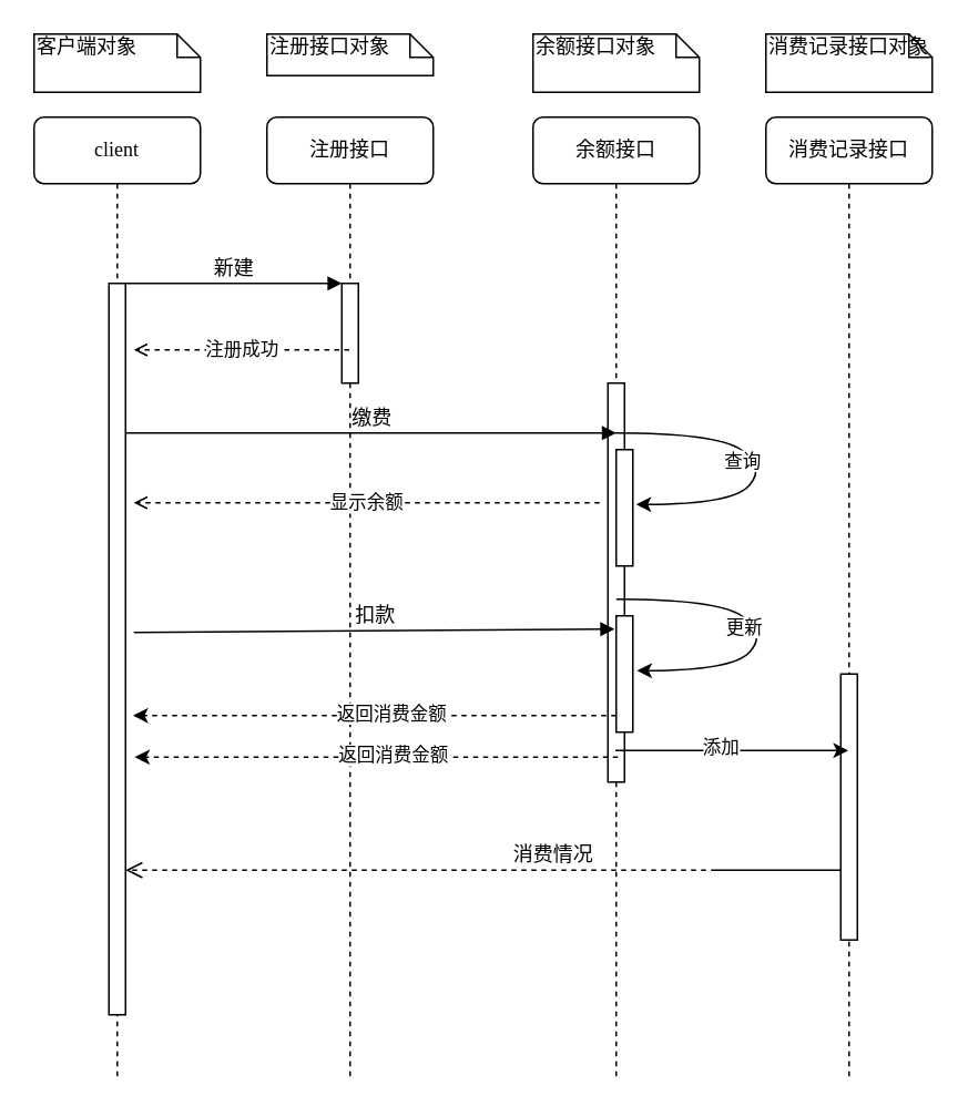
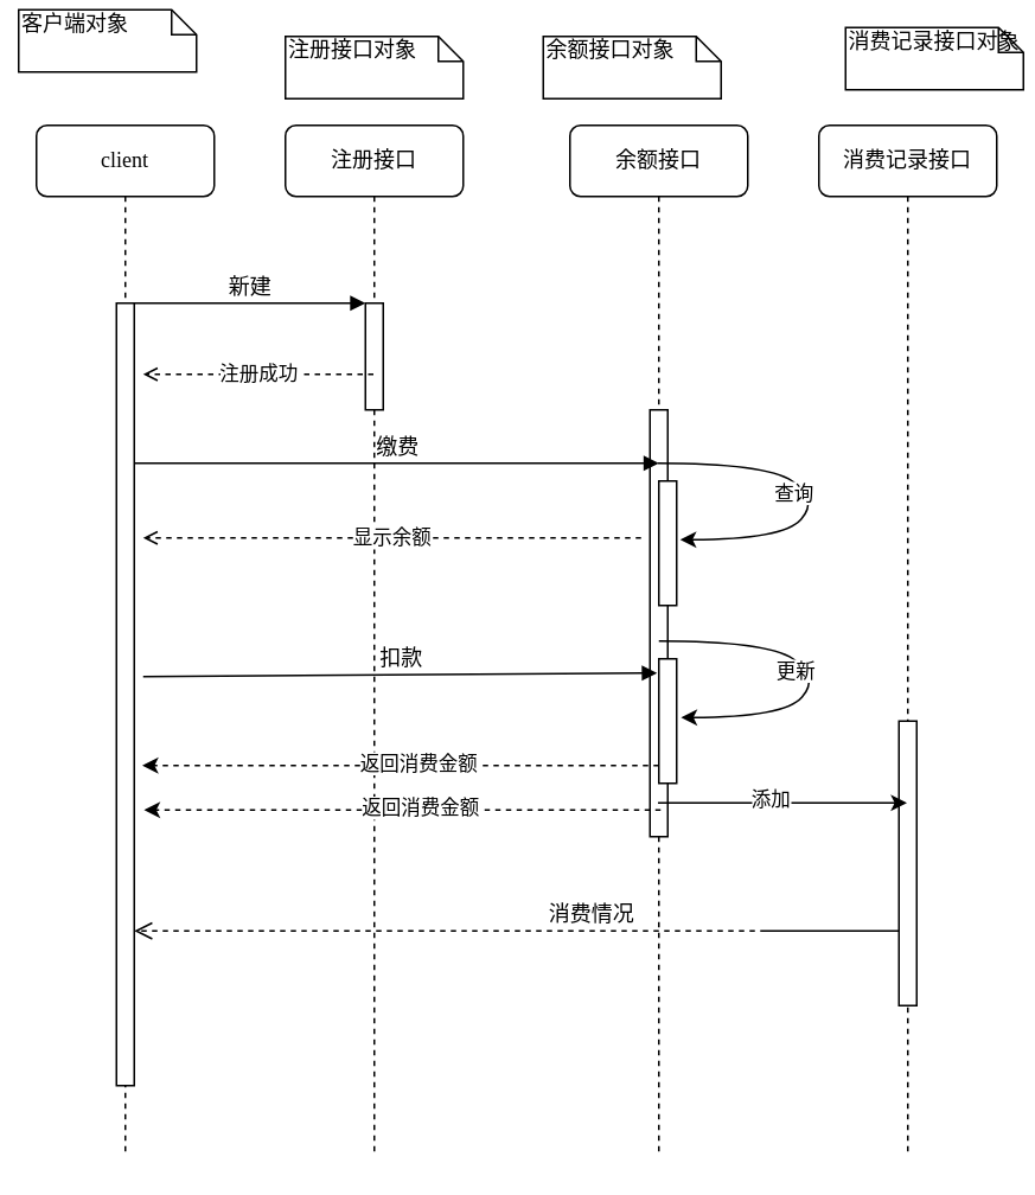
  <mxCell id="0" />
  <mxCell id="1" parent="0" />
  <mxCell id="2" value="注册接口" style="shape=umlLifeline;perimeter=lifelinePerimeter;whiteSpace=wrap;html=1;container=1;collapsible=0;recursiveResize=0;outlineConnect=0;rounded=1;shadow=0;comic=0;labelBackgroundColor=none;strokeWidth=1;fontFamily=Verdana;fontSize=12;align=center;" parent="1" vertex="1"><mxGeometry x="160" y="70" width="100" height="580" as="geometry" /></mxCell>
  <mxCell id="3" value="" style="html=1;points=[];perimeter=orthogonalPerimeter;rounded=0;shadow=0;comic=0;labelBackgroundColor=none;strokeWidth=1;fontFamily=Verdana;fontSize=12;align=center;" parent="2" vertex="1"><mxGeometry x="45" y="100" width="10" height="60" as="geometry" /></mxCell>
  <mxCell id="4" value="余额接口" style="shape=umlLifeline;perimeter=lifelinePerimeter;whiteSpace=wrap;html=1;container=1;collapsible=0;recursiveResize=0;outlineConnect=0;rounded=1;shadow=0;comic=0;labelBackgroundColor=none;strokeWidth=1;fontFamily=Verdana;fontSize=12;align=center;" parent="1" vertex="1"><mxGeometry x="320" y="70" width="100" height="580" as="geometry" /></mxCell>
  <mxCell id="5" value="" style="html=1;points=[];perimeter=orthogonalPerimeter;rounded=0;shadow=0;comic=0;labelBackgroundColor=none;strokeWidth=1;fontFamily=Verdana;fontSize=12;align=center;" parent="4" vertex="1"><mxGeometry x="45" y="160" width="10" height="240" as="geometry" /></mxCell>
  <mxCell id="6" value="消费记录接口" style="shape=umlLifeline;perimeter=lifelinePerimeter;whiteSpace=wrap;html=1;container=1;collapsible=0;recursiveResize=0;outlineConnect=0;rounded=1;shadow=0;comic=0;labelBackgroundColor=none;strokeWidth=1;fontFamily=Verdana;fontSize=12;align=center;" parent="1" vertex="1"><mxGeometry x="460" y="70" width="100" height="580" as="geometry" /></mxCell>
  <mxCell id="7" value="" style="html=1;points=[];perimeter=orthogonalPerimeter;rounded=0;shadow=0;comic=0;labelBackgroundColor=none;strokeWidth=1;fontFamily=Verdana;fontSize=12;align=center;" parent="6" vertex="1"><mxGeometry x="45" y="335" width="10" height="160" as="geometry" /></mxCell>
  <mxCell id="8" value="client" style="shape=umlLifeline;perimeter=lifelinePerimeter;whiteSpace=wrap;html=1;container=1;collapsible=0;recursiveResize=0;outlineConnect=0;rounded=1;shadow=0;comic=0;labelBackgroundColor=none;strokeWidth=1;fontFamily=Verdana;fontSize=12;align=center;" parent="1" vertex="1"><mxGeometry x="20" y="70" width="100" height="580" as="geometry" /></mxCell>
  <mxCell id="9" value="" style="html=1;points=[];perimeter=orthogonalPerimeter;rounded=0;shadow=0;comic=0;labelBackgroundColor=none;strokeWidth=1;fontFamily=Verdana;fontSize=12;align=center;" parent="8" vertex="1"><mxGeometry x="45" y="100" width="10" height="440" as="geometry" /></mxCell>
  <mxCell id="10" value="消费情况" style="html=1;verticalAlign=bottom;endArrow=open;dashed=1;endSize=8;labelBackgroundColor=none;fontFamily=Verdana;fontSize=12;edgeStyle=elbowEdgeStyle;elbow=vertical;" parent="1" edge="1"><mxGeometry relative="1" as="geometry"><mxPoint x="75" y="523" as="targetPoint" /><Array as="points"><mxPoint x="510" y="523" /></Array><mxPoint x="430" y="523" as="sourcePoint" /></mxGeometry></mxCell>
  <mxCell id="11" value="新建" style="html=1;verticalAlign=bottom;endArrow=block;entryX=0;entryY=0;labelBackgroundColor=none;fontFamily=Verdana;fontSize=12;edgeStyle=elbowEdgeStyle;elbow=vertical;" parent="1" source="9" target="3" edge="1"><mxGeometry relative="1" as="geometry"><mxPoint x="140" y="180" as="sourcePoint" /></mxGeometry></mxCell>
  <mxCell id="12" value="缴费" style="html=1;verticalAlign=bottom;endArrow=block;labelBackgroundColor=none;fontFamily=Verdana;fontSize=12;edgeStyle=elbowEdgeStyle;elbow=vertical;" parent="1" source="9" edge="1"><mxGeometry relative="1" as="geometry"><mxPoint x="290" y="190" as="sourcePoint" /><mxPoint x="370" y="260" as="targetPoint" /><Array as="points"><mxPoint x="260" y="260" /><mxPoint x="300" y="240" /><mxPoint x="140" y="330" /><mxPoint x="240" y="330" /></Array></mxGeometry></mxCell>
  <mxCell id="13" value="" style="html=1;points=[];perimeter=orthogonalPerimeter;rounded=0;shadow=0;comic=0;labelBackgroundColor=none;strokeWidth=1;fontFamily=Verdana;fontSize=12;align=center;" parent="1" vertex="1"><mxGeometry x="370" y="270" width="10" height="70" as="geometry" /></mxCell>
- <mxCell id="14" value="客户端对象" style="shape=note;whiteSpace=wrap;html=1;size=14;verticalAlign=top;align=left;spacingTop=-6;rounded=0;shadow=0;comic=0;labelBackgroundColor=none;strokeWidth=1;fontFamily=Verdana;fontSize=12" parent="1" vertex="1"><mxGeometry x="20" y="20" width="100" height="35" as="geometry" /></mxCell>
- <mxCell id="15" value="注册接口对象" style="shape=note;whiteSpace=wrap;html=1;size=14;verticalAlign=top;align=left;spacingTop=-6;rounded=0;shadow=0;comic=0;labelBackgroundColor=none;strokeWidth=1;fontFamily=Verdana;fontSize=12" parent="1" vertex="1"><mxGeometry x="160" y="20" width="100" height="25" as="geometry" /></mxCell>
- <mxCell id="16" value="余额接口对象" style="shape=note;whiteSpace=wrap;html=1;size=14;verticalAlign=top;align=left;spacingTop=-6;rounded=0;shadow=0;comic=0;labelBackgroundColor=none;strokeWidth=1;fontFamily=Verdana;fontSize=12" parent="1" vertex="1"><mxGeometry x="320" y="20" width="100" height="35" as="geometry" /></mxCell>
- <mxCell id="17" value="消费记录接口对象" style="shape=note;whiteSpace=wrap;html=1;size=14;verticalAlign=top;align=left;spacingTop=-6;rounded=0;shadow=0;comic=0;labelBackgroundColor=none;strokeWidth=1;fontFamily=Verdana;fontSize=12" parent="1" vertex="1"><mxGeometry x="460" y="20" width="100" height="35" as="geometry" /></mxCell>
+ <mxCell id="14" value="客户端对象" style="shape=note;whiteSpace=wrap;html=1;size=14;verticalAlign=top;align=left;spacingTop=-6;rounded=0;shadow=0;comic=0;labelBackgroundColor=none;strokeWidth=1;fontFamily=Verdana;fontSize=12" parent="1" vertex="1"><mxGeometry x="10" y="5" width="100" height="35" as="geometry" /></mxCell>
+ <mxCell id="15" value="注册接口对象" style="shape=note;whiteSpace=wrap;html=1;size=14;verticalAlign=top;align=left;spacingTop=-6;rounded=0;shadow=0;comic=0;labelBackgroundColor=none;strokeWidth=1;fontFamily=Verdana;fontSize=12" parent="1" vertex="1"><mxGeometry x="160" y="20" width="100" height="35" as="geometry" /></mxCell>
+ <mxCell id="16" value="余额接口对象" style="shape=note;whiteSpace=wrap;html=1;size=14;verticalAlign=top;align=left;spacingTop=-6;rounded=0;shadow=0;comic=0;labelBackgroundColor=none;strokeWidth=1;fontFamily=Verdana;fontSize=12" parent="1" vertex="1"><mxGeometry x="305" y="20" width="100" height="35" as="geometry" /></mxCell>
+ <mxCell id="17" value="消费记录接口对象" style="shape=note;whiteSpace=wrap;html=1;size=14;verticalAlign=top;align=left;spacingTop=-6;rounded=0;shadow=0;comic=0;labelBackgroundColor=none;strokeWidth=1;fontFamily=Verdana;fontSize=12" parent="1" vertex="1"><mxGeometry x="475" y="15" width="100" height="35" as="geometry" /></mxCell>
  <mxCell id="18" value="显示余额" style="edgeStyle=orthogonalEdgeStyle;rounded=0;orthogonalLoop=1;jettySize=auto;html=1;dashed=1;endArrow=open;endFill=0;" edge="1" parent="1"><mxGeometry relative="1" as="geometry"><mxPoint x="360" y="302" as="sourcePoint" /><mxPoint x="80" y="302" as="targetPoint" /><Array as="points"><mxPoint x="360" y="302" /><mxPoint x="80" y="302" /></Array></mxGeometry></mxCell>
  <mxCell id="19" value="注册成功" style="edgeStyle=orthogonalEdgeStyle;rounded=0;orthogonalLoop=1;jettySize=auto;html=1;dashed=1;endArrow=open;endFill=0;" edge="1" parent="1" source="2"><mxGeometry relative="1" as="geometry"><mxPoint x="200" y="210" as="sourcePoint" /><mxPoint x="80" y="210" as="targetPoint" /><Array as="points"><mxPoint x="170" y="210" /><mxPoint x="170" y="210" /></Array></mxGeometry></mxCell>
  <mxCell id="20" value="扣款" style="html=1;verticalAlign=bottom;endArrow=block;labelBackgroundColor=none;fontFamily=Verdana;fontSize=12;entryX=-0.1;entryY=0.957;entryDx=0;entryDy=0;entryPerimeter=0;" edge="1" parent="1"><mxGeometry relative="1" as="geometry"><mxPoint x="80" y="380" as="sourcePoint" /><mxPoint x="369" y="377.99" as="targetPoint" /></mxGeometry></mxCell>
  <mxCell id="21" value="" style="curved=1;endArrow=classic;html=1;entryX=1.2;entryY=0.471;entryDx=0;entryDy=0;entryPerimeter=0;" edge="1" parent="1" source="4" target="13"><mxGeometry width="50" height="50" relative="1" as="geometry"><mxPoint x="440" y="400" as="sourcePoint" /><mxPoint x="490" y="350" as="targetPoint" /><Array as="points"><mxPoint x="430" y="260" /><mxPoint x="460" y="280" /><mxPoint x="440" y="303" /></Array></mxGeometry></mxCell>
  <mxCell id="22" value="查询" style="edgeLabel;html=1;align=center;verticalAlign=middle;resizable=0;points=[];" vertex="1" connectable="0" parent="21"><mxGeometry x="-0.101" y="-5" relative="1" as="geometry"><mxPoint as="offset" /></mxGeometry></mxCell>
  <mxCell id="23" value="" style="html=1;points=[];perimeter=orthogonalPerimeter;rounded=0;shadow=0;comic=0;labelBackgroundColor=none;strokeWidth=1;fontFamily=Verdana;fontSize=12;align=center;" vertex="1" parent="1"><mxGeometry x="370" y="370" width="10" height="70" as="geometry" /></mxCell>
  <mxCell id="24" value="" style="curved=1;endArrow=classic;html=1;entryX=1.2;entryY=0.471;entryDx=0;entryDy=0;entryPerimeter=0;" edge="1" parent="1"><mxGeometry width="50" height="50" relative="1" as="geometry"><mxPoint x="370" y="360" as="sourcePoint" /><mxPoint x="382.5" y="402.97" as="targetPoint" /><Array as="points"><mxPoint x="430.5" y="360" /><mxPoint x="460.5" y="380" /><mxPoint x="440.5" y="403" /></Array></mxGeometry></mxCell>
  <mxCell id="25" value="更新" style="edgeLabel;html=1;align=center;verticalAlign=middle;resizable=0;points=[];" vertex="1" connectable="0" parent="24"><mxGeometry x="-0.101" y="-5" relative="1" as="geometry"><mxPoint as="offset" /></mxGeometry></mxCell>
  <mxCell id="26" value="" style="endArrow=classic;html=1;" edge="1" parent="1"><mxGeometry width="50" height="50" relative="1" as="geometry"><mxPoint x="369.5" y="451" as="sourcePoint" /><mxPoint x="509.5" y="451" as="targetPoint" /><Array as="points"><mxPoint x="420" y="451" /></Array></mxGeometry></mxCell>
  <mxCell id="27" value="添加" style="edgeLabel;html=1;align=center;verticalAlign=middle;resizable=0;points=[];" vertex="1" connectable="0" parent="26"><mxGeometry x="-0.107" y="3" relative="1" as="geometry"><mxPoint as="offset" /></mxGeometry></mxCell>
  <mxCell id="28" value="" style="endArrow=classic;html=1;dashed=1;" edge="1" parent="1"><mxGeometry width="50" height="50" relative="1" as="geometry"><mxPoint x="370" y="430" as="sourcePoint" /><mxPoint x="79.5" y="430" as="targetPoint" /></mxGeometry></mxCell>
  <mxCell id="29" value="返回消费金额" style="edgeLabel;html=1;align=center;verticalAlign=middle;resizable=0;points=[];" vertex="1" connectable="0" parent="28"><mxGeometry x="-0.064" y="-2" relative="1" as="geometry"><mxPoint as="offset" /></mxGeometry></mxCell>
  <mxCell id="30" value="" style="endArrow=classic;html=1;dashed=1;" edge="1" parent="1"><mxGeometry width="50" height="50" relative="1" as="geometry"><mxPoint x="371" y="455" as="sourcePoint" /><mxPoint x="80.5" y="455" as="targetPoint" /></mxGeometry></mxCell>
  <mxCell id="31" value="返回消费金额" style="edgeLabel;html=1;align=center;verticalAlign=middle;resizable=0;points=[];" vertex="1" connectable="0" parent="30"><mxGeometry x="-0.064" y="-2" relative="1" as="geometry"><mxPoint as="offset" /></mxGeometry></mxCell>
